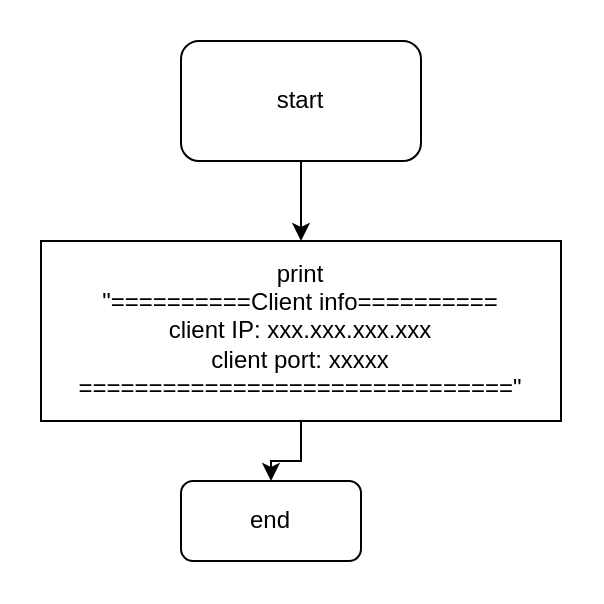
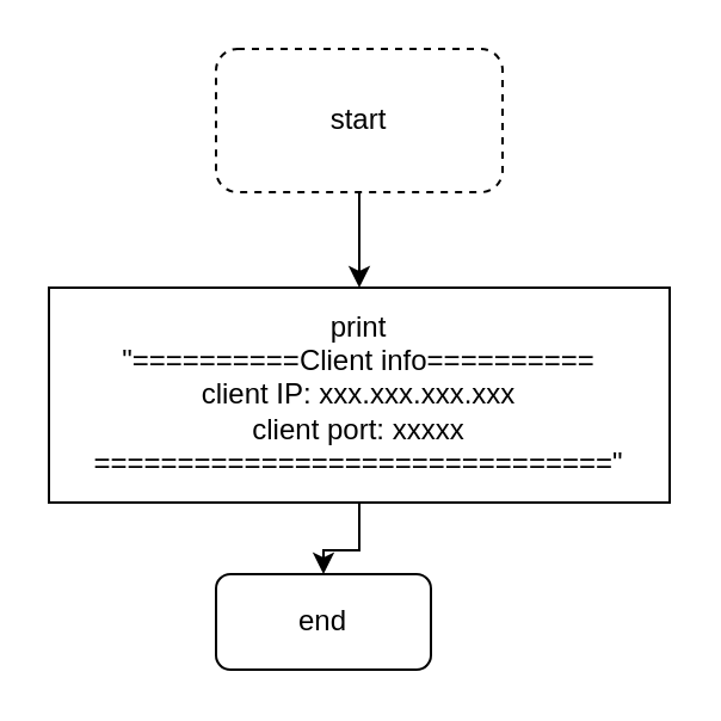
  <mxCell id="0" />
  <mxCell id="1" parent="0" />
  <mxCell id="2" value="" style="edgeStyle=orthogonalEdgeStyle;rounded=0;orthogonalLoop=1;jettySize=auto;html=1;entryX=0.5;entryY=0;entryDx=0;entryDy=0;" edge="1" parent="1" source="3" target="6"><mxGeometry relative="1" as="geometry"><mxPoint x="150" y="10" as="targetPoint" /></mxGeometry></mxCell>
- <mxCell id="3" value="start" style="rounded=1;whiteSpace=wrap;html=1;" vertex="1" parent="1"><mxGeometry x="90" y="20" width="120" height="60" as="geometry" /></mxCell>
+ <mxCell id="3" value="start" style="rounded=1;whiteSpace=wrap;html=1;dashed=1;" vertex="1" parent="1"><mxGeometry x="90" y="20" width="120" height="60" as="geometry" /></mxCell>
  <mxCell id="4" value="end" style="rounded=1;whiteSpace=wrap;html=1;" vertex="1" parent="1"><mxGeometry x="90" y="240" width="90" height="40" as="geometry" /></mxCell>
  <mxCell id="5" value="" style="edgeStyle=orthogonalEdgeStyle;rounded=0;orthogonalLoop=1;jettySize=auto;html=1;entryX=0.5;entryY=0;entryDx=0;entryDy=0;" edge="1" parent="1" source="6" target="4"><mxGeometry relative="1" as="geometry"><mxPoint x="150" y="220" as="targetPoint" /></mxGeometry></mxCell>
  <mxCell id="6" value="print&lt;div&gt;&quot;&lt;span style=&quot;background-color: initial;&quot;&gt;==========Client info==========&lt;/span&gt;&lt;span style=&quot;background-color: initial;&quot;&gt;&lt;div&gt;client IP: xxx.xxx.xxx.xxx&lt;/div&gt;&lt;div&gt;client port: xxxxx&lt;/div&gt;&lt;/span&gt;&lt;span style=&quot;background-color: initial;&quot;&gt;===============================&lt;/span&gt;&lt;span style=&quot;background-color: initial;&quot;&gt;&quot;&lt;/span&gt;&lt;/div&gt;" style="rounded=0;whiteSpace=wrap;html=1;" vertex="1" parent="1"><mxGeometry x="20" y="120" width="260" height="90" as="geometry" /></mxCell>
